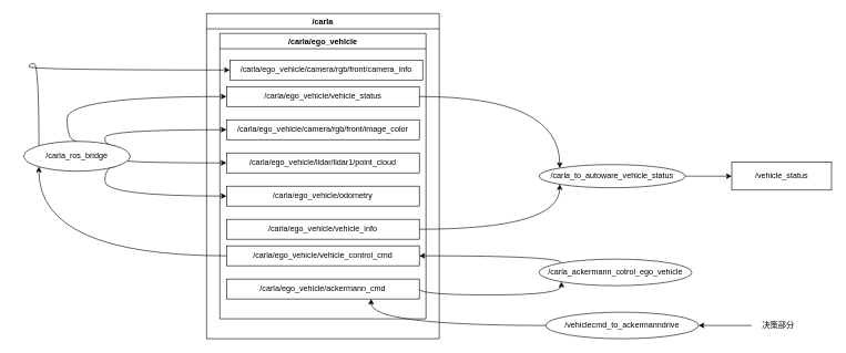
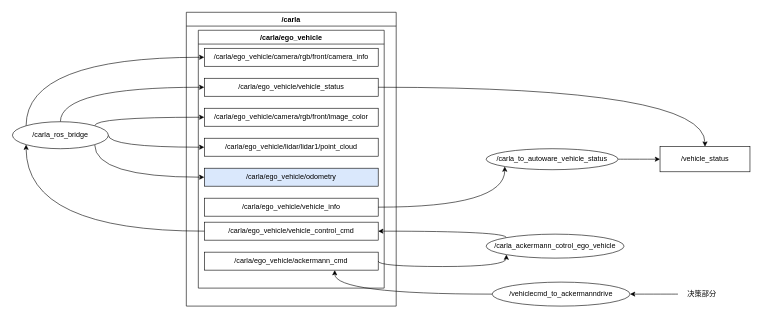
  <mxCell id="0" />
  <mxCell id="1" parent="0" />
  <mxCell id="2" value="/carla" style="swimlane;" vertex="1" parent="1"><mxGeometry x="310" y="20" width="350" height="490" as="geometry" /></mxCell>
  <mxCell id="3" value="/carla/ego_vehicle" style="swimlane;" vertex="1" parent="2"><mxGeometry x="20" y="30" width="310" height="430" as="geometry" /></mxCell>
- <mxCell id="4" value="/carla/ego_vehicle/camera/rgb/front/camera_info" style="rounded=0;whiteSpace=wrap;html=1;" vertex="1" parent="3"><mxGeometry x="15" y="40" width="290" height="30" as="geometry" /></mxCell>
+ <mxCell id="4" value="/carla/ego_vehicle/camera/rgb/front/camera_info" style="rounded=0;whiteSpace=wrap;html=1;" vertex="1" parent="3"><mxGeometry x="10" y="30" width="290" height="30" as="geometry" /></mxCell>
  <mxCell id="5" value="/carla/ego_vehicle/vehicle_status" style="rounded=0;whiteSpace=wrap;html=1;" vertex="1" parent="3"><mxGeometry x="10" y="80" width="290" height="30" as="geometry" /></mxCell>
  <mxCell id="6" value="/carla/ego_vehicle/camera/rgb/front/image_color" style="rounded=0;whiteSpace=wrap;html=1;" vertex="1" parent="3"><mxGeometry x="10" y="130" width="290" height="30" as="geometry" /></mxCell>
  <mxCell id="7" value="&lt;span&gt;/carla/ego_vehicle/lidar/lidar1/point_cloud&lt;/span&gt;" style="rounded=0;whiteSpace=wrap;html=1;" vertex="1" parent="3"><mxGeometry x="10" y="180" width="290" height="30" as="geometry" /></mxCell>
- <mxCell id="8" value="&lt;span&gt;/carla/ego_vehicle/odometry&lt;/span&gt;" style="rounded=0;whiteSpace=wrap;html=1;" vertex="1" parent="3"><mxGeometry x="10" y="230" width="290" height="30" as="geometry" /></mxCell>
+ <mxCell id="8" value="&lt;span&gt;/carla/ego_vehicle/odometry&lt;/span&gt;" style="rounded=0;whiteSpace=wrap;html=1;fillColor=#dae8fc;" vertex="1" parent="3"><mxGeometry x="10" y="230" width="290" height="30" as="geometry" /></mxCell>
  <mxCell id="9" value="/carla/ego_vehicle/vehicle_info" style="rounded=0;whiteSpace=wrap;html=1;" vertex="1" parent="3"><mxGeometry x="10" y="280" width="290" height="30" as="geometry" /></mxCell>
  <mxCell id="10" value="/carla/ego_vehicle/vehicle_control_cmd" style="rounded=0;whiteSpace=wrap;html=1;" vertex="1" parent="3"><mxGeometry x="10" y="320" width="290" height="30" as="geometry" /></mxCell>
  <mxCell id="11" value="&lt;span&gt;/carla/ego_vehicle/ackermann_cmd&lt;/span&gt;" style="rounded=0;whiteSpace=wrap;html=1;" vertex="1" parent="3"><mxGeometry x="10" y="370" width="290" height="30" as="geometry" /></mxCell>
  <mxCell id="12" style="edgeStyle=orthogonalEdgeStyle;orthogonalLoop=1;jettySize=auto;html=1;exitX=0;exitY=0;exitDx=0;exitDy=0;entryX=0;entryY=0.5;entryDx=0;entryDy=0;curved=1;" edge="1" parent="1" source="17" target="4"><mxGeometry relative="1" as="geometry"><Array as="points"><mxPoint x="43" y="95" /></Array></mxGeometry></mxCell>
  <mxCell id="13" style="edgeStyle=orthogonalEdgeStyle;curved=1;orthogonalLoop=1;jettySize=auto;html=1;exitX=0.5;exitY=0;exitDx=0;exitDy=0;entryX=0;entryY=0.5;entryDx=0;entryDy=0;" edge="1" parent="1" source="17" target="5"><mxGeometry relative="1" as="geometry"><Array as="points"><mxPoint x="100" y="145" /></Array></mxGeometry></mxCell>
  <mxCell id="14" style="edgeStyle=orthogonalEdgeStyle;curved=1;orthogonalLoop=1;jettySize=auto;html=1;exitX=1;exitY=0;exitDx=0;exitDy=0;entryX=0;entryY=0.5;entryDx=0;entryDy=0;" edge="1" parent="1" source="17" target="6"><mxGeometry relative="1" as="geometry"><Array as="points"><mxPoint x="157" y="195" /></Array></mxGeometry></mxCell>
  <mxCell id="15" style="edgeStyle=orthogonalEdgeStyle;curved=1;orthogonalLoop=1;jettySize=auto;html=1;exitX=1;exitY=1;exitDx=0;exitDy=0;entryX=0;entryY=0.5;entryDx=0;entryDy=0;" edge="1" parent="1" source="17" target="8"><mxGeometry relative="1" as="geometry"><Array as="points"><mxPoint x="157" y="295" /></Array></mxGeometry></mxCell>
  <mxCell id="16" style="edgeStyle=orthogonalEdgeStyle;curved=1;orthogonalLoop=1;jettySize=auto;html=1;exitX=1;exitY=0.5;exitDx=0;exitDy=0;entryX=0;entryY=0.5;entryDx=0;entryDy=0;" edge="1" parent="1" source="17" target="7"><mxGeometry relative="1" as="geometry"><Array as="points"><mxPoint x="180" y="245" /></Array></mxGeometry></mxCell>
- <mxCell id="17" value="/carla_ros_bridge" style="ellipse;whiteSpace=wrap;html=1;" vertex="1" parent="1"><mxGeometry x="35" y="212.5" width="160" height="45" as="geometry" /></mxCell>
+ <mxCell id="17" value="/carla_ros_bridge" style="ellipse;whiteSpace=wrap;html=1;" vertex="1" parent="1"><mxGeometry x="20" y="202.5" width="160" height="45" as="geometry" /></mxCell>
  <mxCell id="18" style="edgeStyle=orthogonalEdgeStyle;curved=1;orthogonalLoop=1;jettySize=auto;html=1;exitX=1;exitY=0.5;exitDx=0;exitDy=0;" edge="1" parent="1" source="19" target="20"><mxGeometry relative="1" as="geometry" /></mxCell>
  <mxCell id="19" value="/carla_to_autoware_vehicle_status" style="ellipse;whiteSpace=wrap;html=1;" vertex="1" parent="1"><mxGeometry x="810" y="247.5" width="220" height="35" as="geometry" /></mxCell>
  <mxCell id="20" value="/vehicle_status" style="rounded=0;whiteSpace=wrap;html=1;" vertex="1" parent="1"><mxGeometry x="1100" y="244" width="150" height="42" as="geometry" /></mxCell>
- <mxCell id="21" style="edgeStyle=orthogonalEdgeStyle;curved=1;orthogonalLoop=1;jettySize=auto;html=1;exitX=1;exitY=0.5;exitDx=0;exitDy=0;entryX=0;entryY=0;entryDx=0;entryDy=0;" edge="1" parent="1" source="5" target="19"><mxGeometry relative="1" as="geometry" /></mxCell>
+ <mxCell id="21" style="edgeStyle=orthogonalEdgeStyle;curved=1;orthogonalLoop=1;jettySize=auto;html=1;exitX=1;exitY=0.5;exitDx=0;exitDy=0;" edge="1" parent="1" source="5" target="20"><mxGeometry relative="1" as="geometry" /></mxCell>
  <mxCell id="22" style="edgeStyle=orthogonalEdgeStyle;curved=1;orthogonalLoop=1;jettySize=auto;html=1;exitX=1;exitY=0.5;exitDx=0;exitDy=0;entryX=0;entryY=1;entryDx=0;entryDy=0;" edge="1" parent="1" source="9" target="19"><mxGeometry relative="1" as="geometry" /></mxCell>
  <mxCell id="23" style="edgeStyle=orthogonalEdgeStyle;curved=1;orthogonalLoop=1;jettySize=auto;html=1;exitX=0;exitY=0;exitDx=0;exitDy=0;entryX=1;entryY=0.5;entryDx=0;entryDy=0;" edge="1" parent="1" source="24" target="10"><mxGeometry relative="1" as="geometry"><Array as="points"><mxPoint x="844" y="385" /></Array></mxGeometry></mxCell>
  <mxCell id="24" value="/carla_ackermann_cotrol_ego_vehicle" style="ellipse;whiteSpace=wrap;html=1;" vertex="1" parent="1"><mxGeometry x="810" y="390" width="230" height="40" as="geometry" /></mxCell>
  <mxCell id="25" style="edgeStyle=orthogonalEdgeStyle;curved=1;orthogonalLoop=1;jettySize=auto;html=1;exitX=0;exitY=0.5;exitDx=0;exitDy=0;entryX=0;entryY=1;entryDx=0;entryDy=0;" edge="1" parent="1" source="10" target="17"><mxGeometry relative="1" as="geometry" /></mxCell>
  <mxCell id="26" style="edgeStyle=orthogonalEdgeStyle;curved=1;orthogonalLoop=1;jettySize=auto;html=1;exitX=1;exitY=0.5;exitDx=0;exitDy=0;entryX=0;entryY=1;entryDx=0;entryDy=0;" edge="1" parent="1" source="11" target="24"><mxGeometry relative="1" as="geometry"><Array as="points"><mxPoint x="630" y="444" /></Array></mxGeometry></mxCell>
  <mxCell id="27" style="edgeStyle=orthogonalEdgeStyle;curved=1;orthogonalLoop=1;jettySize=auto;html=1;exitX=0;exitY=0.5;exitDx=0;exitDy=0;entryX=0.75;entryY=1;entryDx=0;entryDy=0;" edge="1" parent="1" source="28" target="11"><mxGeometry relative="1" as="geometry" /></mxCell>
  <mxCell id="28" value="/vehiclecmd_to_ackermanndrive" style="ellipse;whiteSpace=wrap;html=1;" vertex="1" parent="1"><mxGeometry x="820" y="470" width="230" height="40" as="geometry" /></mxCell>
  <mxCell id="29" style="edgeStyle=orthogonalEdgeStyle;curved=1;orthogonalLoop=1;jettySize=auto;html=1;" edge="1" parent="1" source="30" target="28"><mxGeometry relative="1" as="geometry" /></mxCell>
  <mxCell id="30" value="决策部分" style="text;html=1;strokeColor=none;fillColor=none;align=center;verticalAlign=middle;whiteSpace=wrap;rounded=0;" vertex="1" parent="1"><mxGeometry x="1130" y="480" width="80" height="20" as="geometry" /></mxCell>
